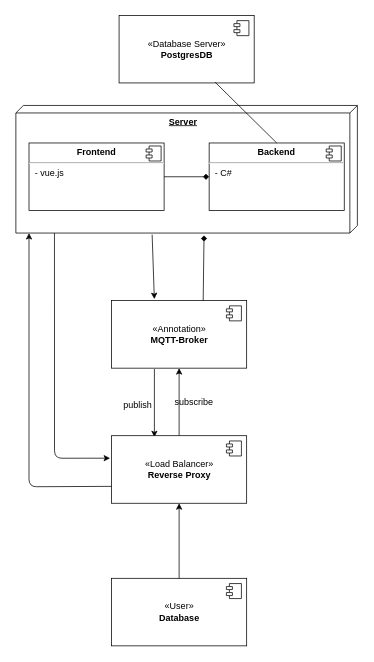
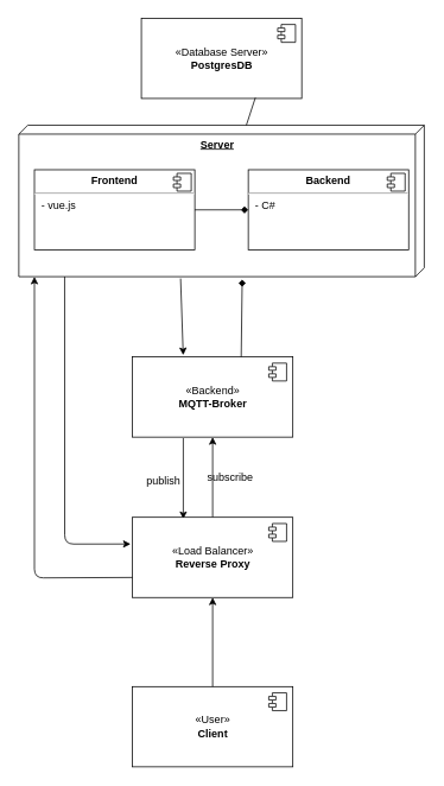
  <mxCell id="0" />
  <mxCell id="1" parent="0" />
  <mxCell id="2" style="edgeStyle=none;html=1;" parent="1" source="22" target="7" edge="1"><mxGeometry relative="1" as="geometry" /></mxCell>
- <mxCell id="3" value="«User»&lt;br&gt;&lt;b&gt;Database&lt;/b&gt;" style="html=1;dropTarget=0;" parent="1" vertex="1"><mxGeometry x="148" y="770" width="180" height="90" as="geometry" /></mxCell>
+ <mxCell id="3" value="«User»&lt;br&gt;&lt;b&gt;Client&lt;/b&gt;" style="html=1;dropTarget=0;" parent="1" vertex="1"><mxGeometry x="148" y="770" width="180" height="90" as="geometry" /></mxCell>
  <mxCell id="4" value="" style="shape=module;jettyWidth=8;jettyHeight=4;" parent="3" vertex="1"><mxGeometry x="1" width="20" height="20" relative="1" as="geometry"><mxPoint x="-27" y="7" as="offset" /></mxGeometry></mxCell>
  <mxCell id="5" style="edgeStyle=none;html=1;exitX=0.317;exitY=1.013;exitDx=0;exitDy=0;exitPerimeter=0;entryX=0.317;entryY=0.022;entryDx=0;entryDy=0;entryPerimeter=0;" parent="1" source="7" target="22" edge="1"><mxGeometry relative="1" as="geometry" /></mxCell>
  <mxCell id="6" style="edgeStyle=none;html=1;entryX=1.018;entryY=0.449;entryDx=0;entryDy=0;entryPerimeter=0;exitX=0.678;exitY=0.022;exitDx=0;exitDy=0;exitPerimeter=0;endArrow=diamond;" parent="1" source="7" target="10" edge="1"><mxGeometry relative="1" as="geometry" /></mxCell>
- <mxCell id="7" value="«Annotation»&lt;br&gt;&lt;b&gt;MQTT-Broker&lt;/b&gt;" style="html=1;dropTarget=0;" parent="1" vertex="1"><mxGeometry x="148" y="400" width="180" height="90" as="geometry" /></mxCell>
+ <mxCell id="7" value="«Backend»&lt;br&gt;&lt;b&gt;MQTT-Broker&lt;/b&gt;" style="html=1;dropTarget=0;" parent="1" vertex="1"><mxGeometry x="148" y="400" width="180" height="90" as="geometry" /></mxCell>
  <mxCell id="8" value="" style="shape=module;jettyWidth=8;jettyHeight=4;" parent="7" vertex="1"><mxGeometry x="1" width="20" height="20" relative="1" as="geometry"><mxPoint x="-27" y="7" as="offset" /></mxGeometry></mxCell>
  <mxCell id="9" style="edgeStyle=none;html=1;exitX=1.012;exitY=0.601;exitDx=0;exitDy=0;exitPerimeter=0;" parent="1" source="10" edge="1"><mxGeometry relative="1" as="geometry"><mxPoint x="205" y="398" as="targetPoint" /></mxGeometry></mxCell>
  <mxCell id="10" value="&lt;b&gt;Server&lt;/b&gt;" style="verticalAlign=top;align=center;spacingTop=8;spacingLeft=2;spacingRight=12;shape=cube;size=10;direction=south;fontStyle=4;html=1;" parent="1" vertex="1"><mxGeometry x="20.5" y="140" width="455" height="170" as="geometry" /></mxCell>
  <mxCell id="11" value="&lt;p style=&quot;margin:0px;margin-top:6px;text-align:center;&quot;&gt;&lt;b&gt;Frontend&lt;/b&gt;&lt;/p&gt;&lt;hr&gt;&lt;p style=&quot;margin:0px;margin-left:8px;&quot;&gt;- vue.js&lt;br&gt;&lt;br&gt;&lt;/p&gt;" style="align=left;overflow=fill;html=1;dropTarget=0;" parent="1" vertex="1"><mxGeometry x="38" y="190" width="180" height="90" as="geometry" /></mxCell>
  <mxCell id="12" value="" style="shape=component;jettyWidth=8;jettyHeight=4;" parent="11" vertex="1"><mxGeometry x="1" width="20" height="20" relative="1" as="geometry"><mxPoint x="-24" y="4" as="offset" /></mxGeometry></mxCell>
  <mxCell id="13" value="&lt;p style=&quot;margin:0px;margin-top:6px;text-align:center;&quot;&gt;&lt;b&gt;Backend&lt;/b&gt;&lt;/p&gt;&lt;hr&gt;&lt;p style=&quot;margin:0px;margin-left:8px;&quot;&gt;- C#&lt;br&gt;&lt;br&gt;&lt;/p&gt;" style="align=left;overflow=fill;html=1;dropTarget=0;" parent="1" vertex="1"><mxGeometry x="278" y="190" width="180" height="90" as="geometry" /></mxCell>
  <mxCell id="14" value="" style="shape=component;jettyWidth=8;jettyHeight=4;" parent="13" vertex="1"><mxGeometry x="1" width="20" height="20" relative="1" as="geometry"><mxPoint x="-24" y="4" as="offset" /></mxGeometry></mxCell>
  <mxCell id="15" value="«Database Server»&lt;br&gt;&lt;b&gt;PostgresDB&lt;/b&gt;" style="html=1;dropTarget=0;" parent="1" vertex="1"><mxGeometry x="158" y="20" width="180" height="90" as="geometry" /></mxCell>
  <mxCell id="16" value="" style="shape=module;jettyWidth=8;jettyHeight=4;" parent="15" vertex="1"><mxGeometry x="1" width="20" height="20" relative="1" as="geometry"><mxPoint x="-27" y="7" as="offset" /></mxGeometry></mxCell>
  <mxCell id="17" value="publish" style="text;html=1;strokeColor=none;fillColor=none;align=center;verticalAlign=middle;whiteSpace=wrap;rounded=0;" parent="1" vertex="1"><mxGeometry x="153" y="525" width="60" height="30" as="geometry" /></mxCell>
  <mxCell id="18" value="subscribe" style="text;html=1;strokeColor=none;fillColor=none;align=center;verticalAlign=middle;whiteSpace=wrap;rounded=0;" parent="1" vertex="1"><mxGeometry x="228" y="520" width="60" height="30" as="geometry" /></mxCell>
  <mxCell id="19" value="" style="endArrow=classic;html=1;exitX=0.5;exitY=0;exitDx=0;exitDy=0;entryX=0.5;entryY=1;entryDx=0;entryDy=0;" parent="1" source="3" target="22" edge="1"><mxGeometry width="50" height="50" relative="1" as="geometry"><mxPoint x="218" y="350" as="sourcePoint" /><mxPoint x="438" y="520" as="targetPoint" /></mxGeometry></mxCell>
  <mxCell id="20" value="" style="endArrow=diamond;html=1;entryX=0;entryY=0.5;entryDx=0;entryDy=0;exitX=1;exitY=0.5;exitDx=0;exitDy=0;" parent="1" source="11" target="13" edge="1"><mxGeometry width="50" height="50" relative="1" as="geometry"><mxPoint x="218" y="350" as="sourcePoint" /><mxPoint x="268" y="300" as="targetPoint" /></mxGeometry></mxCell>
- <mxCell id="21" value="" style="endArrow=none;html=1;exitX=0.711;exitY=0.989;exitDx=0;exitDy=0;exitPerimeter=0;entryX=0.5;entryY=0;entryDx=0;entryDy=0;" parent="1" source="15" target="13" edge="1"><mxGeometry width="50" height="50" relative="1" as="geometry"><mxPoint x="218" y="350" as="sourcePoint" /><mxPoint x="268" y="300" as="targetPoint" /></mxGeometry></mxCell>
+ <mxCell id="21" value="" style="endArrow=none;html=1;exitX=0.711;exitY=0.989;exitDx=0;exitDy=0;exitPerimeter=0;" parent="1" source="15" target="10" edge="1"><mxGeometry width="50" height="50" relative="1" as="geometry"><mxPoint x="218" y="350" as="sourcePoint" /><mxPoint x="268" y="300" as="targetPoint" /></mxGeometry></mxCell>
  <mxCell id="22" value="«Load Balancer»&lt;br&gt;&lt;b&gt;Reverse Proxy&lt;/b&gt;" style="html=1;dropTarget=0;" parent="1" vertex="1"><mxGeometry x="148" y="580" width="180" height="90" as="geometry" /></mxCell>
  <mxCell id="23" value="" style="shape=module;jettyWidth=8;jettyHeight=4;" parent="22" vertex="1"><mxGeometry x="1" width="20" height="20" relative="1" as="geometry"><mxPoint x="-27" y="7" as="offset" /></mxGeometry></mxCell>
  <mxCell id="24" value="" style="endArrow=classic;html=1;exitX=0;exitY=0.75;exitDx=0;exitDy=0;" edge="1" parent="1" source="22"><mxGeometry width="50" height="50" relative="1" as="geometry"><mxPoint x="-2" y="870" as="sourcePoint" /><mxPoint x="38" y="310" as="targetPoint" /><Array as="points"><mxPoint x="38" y="648" /></Array></mxGeometry></mxCell>
  <mxCell id="25" value="" style="endArrow=classic;html=1;exitX=1;exitY=0.887;exitDx=0;exitDy=0;exitPerimeter=0;entryX=-0.011;entryY=0.333;entryDx=0;entryDy=0;entryPerimeter=0;" edge="1" parent="1" source="10" target="22"><mxGeometry width="50" height="50" relative="1" as="geometry"><mxPoint x="58" y="500" as="sourcePoint" /><mxPoint x="72" y="790" as="targetPoint" /><Array as="points"><mxPoint x="72" y="610" /></Array></mxGeometry></mxCell>
